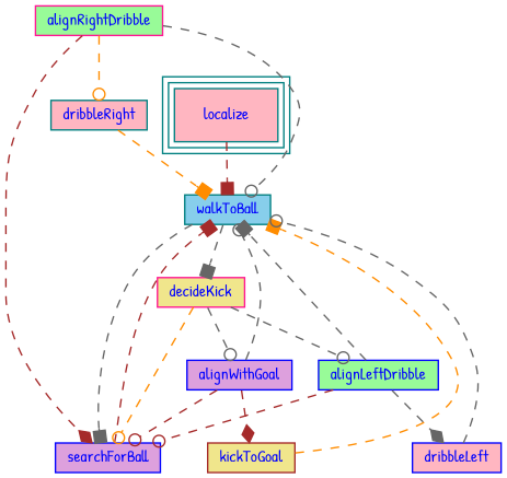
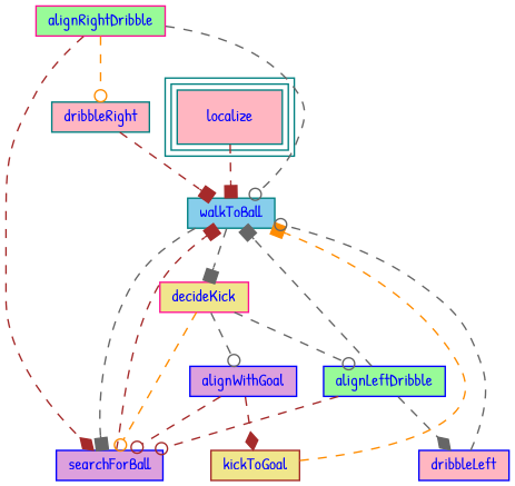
  digraph {
    concentrate=false
    fontname="Patrick Hand"
    splines=true
    node [color=blue fillcolor=lightpink fontcolor=blue fontname="Patrick Hand" fontsize=11 shape=box style=filled]
    edge [arrowhead=odot color=gray40 fontname="Patrick Hand" style=dashed]
    localize [color=teal height=0.2 peripheries=3]
    walkToBall [color=teal fillcolor=skyblue height=0.2]
    searchForBall [fillcolor=plum height=0.2]
    decideKick [color=deeppink fillcolor=khaki height=0.2]
    alignWithGoal [fillcolor=plum height=0.2]
    alignLeftDribble [fillcolor=palegreen height=0.2]
    kickToGoal [color=brown fillcolor=khaki height=0.2]
    dribbleLeft [height=0.2]
    alignRightDribble [color=deeppink fillcolor=palegreen height=0.2]
    dribbleRight [color=teal height=0.2]
    localize -> walkToBall [arrowhead=box color=brown]
    walkToBall -> searchForBall [arrowhead=box]
    walkToBall -> decideKick [arrowhead=box]
    searchForBall -> walkToBall [arrowhead=box color=brown]
    decideKick -> searchForBall [color=darkorange]
    decideKick -> alignWithGoal
    decideKick -> alignLeftDribble
-   alignWithGoal -> walkToBall
    alignWithGoal -> searchForBall [color=brown]
    alignWithGoal -> kickToGoal [arrowhead=diamond color=brown]
    alignLeftDribble -> walkToBall [arrowhead=box]
    alignLeftDribble -> searchForBall [color=brown]
    alignLeftDribble -> dribbleLeft [arrowhead=diamond]
    kickToGoal -> walkToBall [arrowhead=box color=darkorange]
    dribbleLeft -> walkToBall
    alignRightDribble -> walkToBall
    alignRightDribble -> searchForBall [arrowhead=diamond color=brown]
    alignRightDribble -> dribbleRight [color=darkorange]
-   dribbleRight -> walkToBall [arrowhead=box color=darkorange]
+   dribbleRight -> walkToBall [arrowhead=box color=brown]
  }
